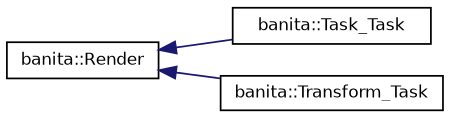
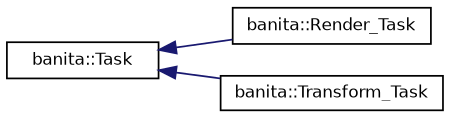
  digraph {
    rankdir=LR
    node [color=black fillcolor=white fontname=Helvetica fontsize=10 shape=record style=filled]
    edge [color=midnightblue dir=back fontname=Helvetica fontsize=10 labelfontname=Helvetica labelfontsize=10 style=solid]
-   n1 [height=0.2 label="banita::Render" width=0.4]
-   n2 [height=0.2 label="banita::Task_Task" width=0.4]
+   n1 [height=0.2 label="banita::Task" width=0.4]
+   n2 [height=0.2 label="banita::Render_Task" width=0.4]
    n3 [height=0.2 label="banita::Transform_Task" width=0.4]
    n1 -> n2
    n1 -> n3
  }
